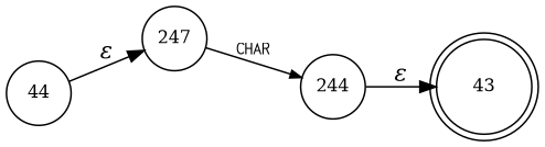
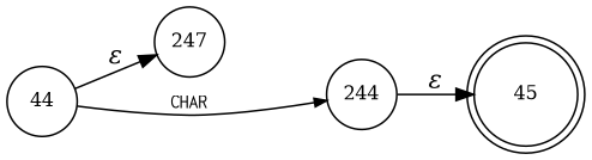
  digraph {
    rankdir=LR
    node [fixedsize=true fontsize=11 shape=circle peripheries=1]
    edge [fontname="Times-Italic"]
-   n1 [label=43 shape=doublecircle width=.6 peripheries=""]
+   n1 [label=45 shape=doublecircle width=.6 peripheries=""]
    n2 [label=247 width=.55]
    n3 [label=244 width=.55]
    n4 [label=44 width=.55]
-   n2 -> n3 [arrowhead=normal arrowsize=.7 fontname=Courier fontsize=11 label=CHAR]
+   n4 -> n3 [arrowhead=normal arrowsize=.7 fontname=Courier fontsize=11 label=CHAR]
    n3 -> n1 [label="&epsilon;"]
    n4 -> n2 [label="&epsilon;"]
  }
